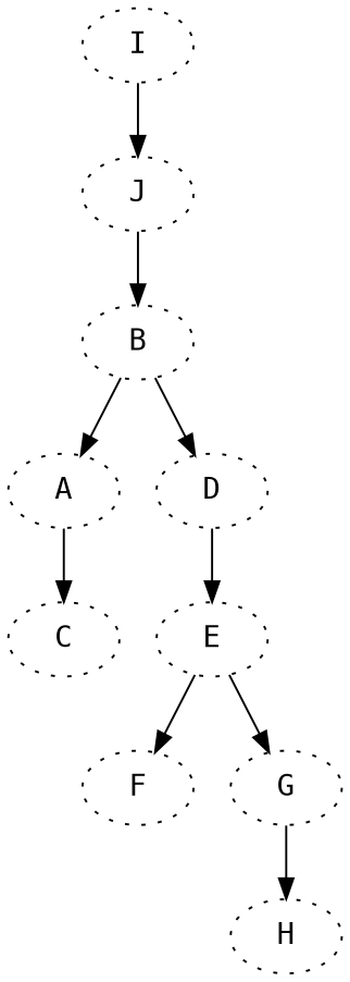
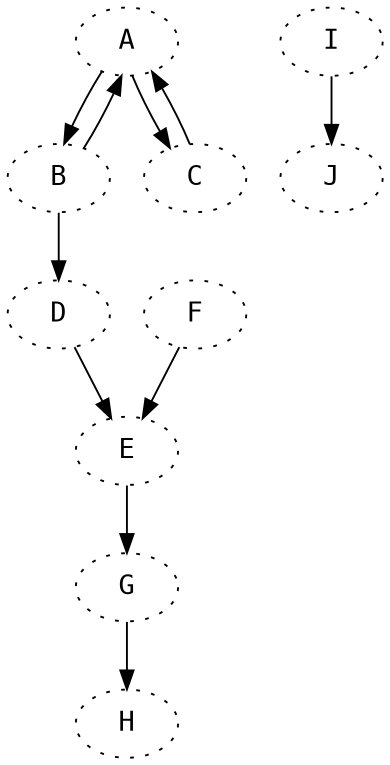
  digraph {
    fontname="DejaVu Sans Mono"
    node [fontname="DejaVu Sans Mono" style=dotted]
    edge [fontname="DejaVu Sans Mono"]
    A
    B
    C
    D
    E
    F
    G
    H
    I
    J
-   J -> B
+   A -> B
    A -> C
    B -> A
    B -> D
+   C -> A
    D -> E
-   E -> F
+   F -> E
    E -> G
    G -> H
    I -> J
  }
